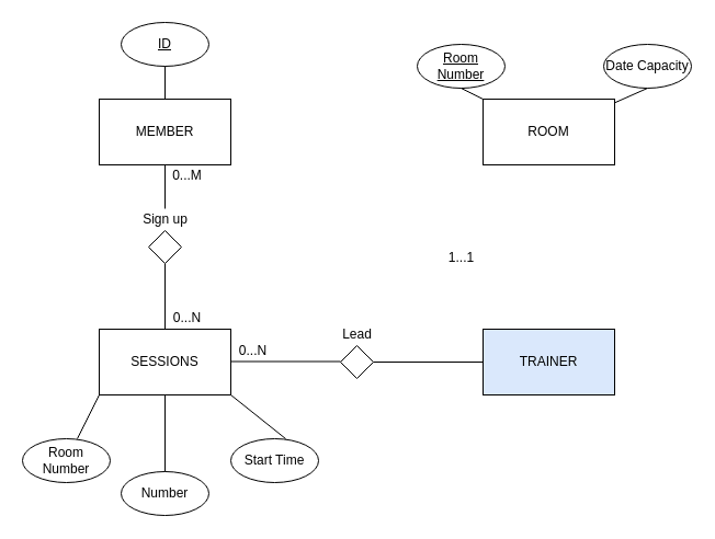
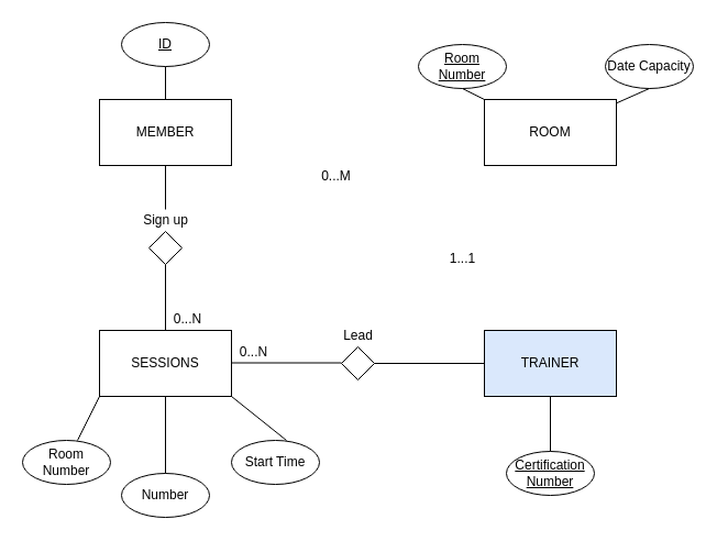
  <mxCell id="0" />
  <mxCell id="1" parent="0" />
  <mxCell id="2" value="" style="rhombus;whiteSpace=wrap;html=1;" parent="1" vertex="1"><mxGeometry as="geometry" y="210" x="135" height="30" width="30" /></mxCell>
  <mxCell id="3" value="ROOM" style="rounded=0;whiteSpace=wrap;html=1;" parent="1" vertex="1"><mxGeometry as="geometry" y="90" x="440" height="60" width="120" /></mxCell>
  <mxCell id="4" value="MEMBER" style="rounded=0;whiteSpace=wrap;html=1;" parent="1" vertex="1"><mxGeometry as="geometry" y="90" x="90" height="60" width="120" /></mxCell>
  <mxCell id="5" value="SESSIONS" style="rounded=0;whiteSpace=wrap;html=1;" parent="1" vertex="1"><mxGeometry as="geometry" y="300" x="90" height="60" width="120" /></mxCell>
  <mxCell id="6" value="TRAINER" style="rounded=0;whiteSpace=wrap;html=1;fillColor=#dae8fc;" parent="1" vertex="1"><mxGeometry as="geometry" y="300" x="440" height="60" width="120" /></mxCell>
  <mxCell id="7" value="&lt;u&gt;Room Number&lt;/u&gt;" style="ellipse;whiteSpace=wrap;html=1;" parent="1" vertex="1"><mxGeometry as="geometry" y="40" x="380" height="40" width="80" /></mxCell>
  <mxCell id="8" value="Date Capacity" style="ellipse;whiteSpace=wrap;html=1;" parent="1" vertex="1"><mxGeometry as="geometry" y="40" x="550" height="40" width="80" /></mxCell>
  <mxCell id="9" value="" style="endArrow=none;html=1;entryX=0.5;entryY=1;entryDx=0;entryDy=0;exitX=0;exitY=0;exitDx=0;exitDy=0;" target="7" parent="1" edge="1" source="3"><mxGeometry as="geometry" relative="1" height="50" width="50"><mxPoint as="sourcePoint" y="430" x="-50" /><mxPoint as="targetPoint" y="380" x="0" /></mxGeometry></mxCell>
  <mxCell id="10" value="" style="endArrow=none;html=1;entryX=0.5;entryY=1;entryDx=0;entryDy=0;" target="8" parent="1" edge="1" source="3"><mxGeometry as="geometry" relative="1" height="50" width="50"><mxPoint as="sourcePoint" y="100" x="450" /><mxPoint as="targetPoint" y="80" x="430" /></mxGeometry></mxCell>
  <mxCell id="11" value="Room Number" style="ellipse;whiteSpace=wrap;html=1;" parent="1" vertex="1"><mxGeometry as="geometry" y="400" x="20" height="40" width="80" /></mxCell>
  <mxCell id="12" value="" style="endArrow=none;html=1;entryX=0.625;entryY=0;entryDx=0;entryDy=0;exitX=0;exitY=1;exitDx=0;exitDy=0;entryPerimeter=0;" target="11" parent="1" edge="1" source="5"><mxGeometry as="geometry" relative="1" height="50" width="50"><mxPoint as="sourcePoint" y="360" x="20" /><mxPoint as="targetPoint" y="740" x="-360" /></mxGeometry></mxCell>
  <mxCell id="13" value="Number" style="ellipse;whiteSpace=wrap;html=1;" parent="1" vertex="1"><mxGeometry as="geometry" y="430" x="110" height="40" width="80" /></mxCell>
  <mxCell id="14" value="" style="endArrow=none;html=1;entryX=0.5;entryY=0;entryDx=0;entryDy=0;exitX=0.5;exitY=1;exitDx=0;exitDy=0;" target="13" parent="1" edge="1" source="5"><mxGeometry as="geometry" relative="1" height="50" width="50"><mxPoint as="sourcePoint" y="390" x="180" /><mxPoint as="targetPoint" y="770" x="-270" /></mxGeometry></mxCell>
  <mxCell id="15" value="Start Time" style="ellipse;whiteSpace=wrap;html=1;" parent="1" vertex="1"><mxGeometry as="geometry" y="400" x="210" height="40" width="80" /></mxCell>
  <mxCell id="16" value="" style="endArrow=none;html=1;entryX=0.625;entryY=0;entryDx=0;entryDy=0;exitX=1;exitY=1;exitDx=0;exitDy=0;entryPerimeter=0;" target="15" parent="1" edge="1" source="5"><mxGeometry as="geometry" relative="1" height="50" width="50"><mxPoint as="sourcePoint" y="360" x="280" /><mxPoint as="targetPoint" y="740" x="-170" /></mxGeometry></mxCell>
  <mxCell id="17" value="&lt;u&gt;ID&lt;/u&gt;" style="ellipse;whiteSpace=wrap;html=1;" parent="1" vertex="1"><mxGeometry as="geometry" y="20" x="110" height="40" width="80" /></mxCell>
  <mxCell id="18" value="" style="endArrow=none;html=1;entryX=0.5;entryY=1;entryDx=0;entryDy=0;exitX=0.5;exitY=0;exitDx=0;exitDy=0;" target="17" parent="1" edge="1" source="4"><mxGeometry as="geometry" relative="1" height="50" width="50"><mxPoint as="sourcePoint" y="-20" x="180" /><mxPoint as="targetPoint" y="360" x="-270" /></mxGeometry></mxCell>
+ <mxCell id="19" value="&lt;u&gt;Certification Number&lt;/u&gt;" style="ellipse;whiteSpace=wrap;html=1;" parent="1" vertex="1"><mxGeometry as="geometry" y="410" x="460" height="40" width="80" /></mxCell>
+ <mxCell id="20" value="" style="endArrow=none;html=1;entryX=0.5;entryY=0;entryDx=0;entryDy=0;exitX=0.5;exitY=1;exitDx=0;exitDy=0;" target="19" parent="1" edge="1" source="6"><mxGeometry as="geometry" relative="1" height="50" width="50"><mxPoint as="sourcePoint" y="480" x="500" /><mxPoint as="targetPoint" y="750" x="80" /></mxGeometry></mxCell>
  <mxCell id="21" value="" style="endArrow=none;html=1;entryX=0.5;entryY=1;entryDx=0;entryDy=0;exitX=0.5;exitY=0;exitDx=0;exitDy=0;" target="2" parent="1" edge="1" source="5"><mxGeometry as="geometry" relative="1" height="50" width="50"><mxPoint as="sourcePoint" y="540" x="20" /><mxPoint as="targetPoint" y="490" x="70" /></mxGeometry></mxCell>
  <mxCell id="22" value="" style="endArrow=none;html=1;entryX=0.5;entryY=0;entryDx=0;entryDy=0;exitX=0.5;exitY=1;exitDx=0;exitDy=0;" target="2" parent="1" edge="1" source="23"><mxGeometry as="geometry" relative="1" height="50" width="50"><mxPoint as="sourcePoint" y="310" x="160" /><mxPoint as="targetPoint" y="250" x="160" /></mxGeometry></mxCell>
  <mxCell id="23" value="Sign up" style="text;html=1;align=center;verticalAlign=middle;resizable=0;points=[];autosize=1;" parent="1" vertex="1"><mxGeometry as="geometry" y="190" x="120" height="20" width="60" /></mxCell>
  <mxCell id="24" value="" style="endArrow=none;html=1;entryX=0.5;entryY=0;entryDx=0;entryDy=0;exitX=0.5;exitY=1;exitDx=0;exitDy=0;" target="23" parent="1" edge="1" source="4"><mxGeometry as="geometry" relative="1" height="50" width="50"><mxPoint as="sourcePoint" y="150" x="150" /><mxPoint as="targetPoint" y="210" x="150" /></mxGeometry></mxCell>
  <mxCell id="25" value="0...N" style="text;html=1;align=center;verticalAlign=middle;resizable=0;points=[];autosize=1;" parent="1" vertex="1"><mxGeometry as="geometry" y="280" x="150" height="20" width="40" /></mxCell>
- <mxCell id="26" value="0...M" style="text;html=1;align=center;verticalAlign=middle;resizable=0;points=[];autosize=1;" parent="1" vertex="1"><mxGeometry as="geometry" y="150" x="150" height="20" width="40" /></mxCell>
+ <mxCell id="26" value="0...M" style="text;html=1;align=center;verticalAlign=middle;resizable=0;points=[];autosize=1;" parent="1" vertex="1"><mxGeometry x="285" y="150" as="geometry" height="20" width="40" /></mxCell>
  <mxCell id="27" value="" style="rhombus;whiteSpace=wrap;html=1;" parent="1" vertex="1"><mxGeometry as="geometry" y="315" x="310" height="30" width="30" /></mxCell>
  <mxCell id="28" value="" style="endArrow=none;html=1;exitX=0;exitY=0.5;exitDx=0;exitDy=0;entryX=1;entryY=0.5;entryDx=0;entryDy=0;" target="27" parent="1" edge="1" source="6"><mxGeometry as="geometry" relative="1" height="50" width="50"><mxPoint as="sourcePoint" y="390" x="340" /><mxPoint as="targetPoint" y="250" x="430" /></mxGeometry></mxCell>
  <mxCell id="29" value="Lead" style="text;html=1;align=center;verticalAlign=middle;resizable=0;points=[];autosize=1;" parent="1" vertex="1"><mxGeometry as="geometry" y="295" x="305" height="20" width="40" /></mxCell>
  <mxCell id="30" value="" style="endArrow=none;html=1;exitX=0;exitY=0.5;exitDx=0;exitDy=0;entryX=1;entryY=0.5;entryDx=0;entryDy=0;" parent="1" edge="1"><mxGeometry as="geometry" relative="1" height="50" width="50"><mxPoint as="sourcePoint" y="329.5" x="310" /><mxPoint as="targetPoint" y="329.5" x="210" /></mxGeometry></mxCell>
  <mxCell id="31" value="0...N" style="text;html=1;align=center;verticalAlign=middle;resizable=0;points=[];autosize=1;" parent="1" vertex="1"><mxGeometry as="geometry" y="310" x="210" height="20" width="40" /></mxCell>
  <mxCell id="32" value="1...1" style="text;html=1;align=center;verticalAlign=middle;resizable=0;points=[];autosize=1;" parent="1" vertex="1"><mxGeometry x="400" y="225" as="geometry" height="20" width="40" /></mxCell>
